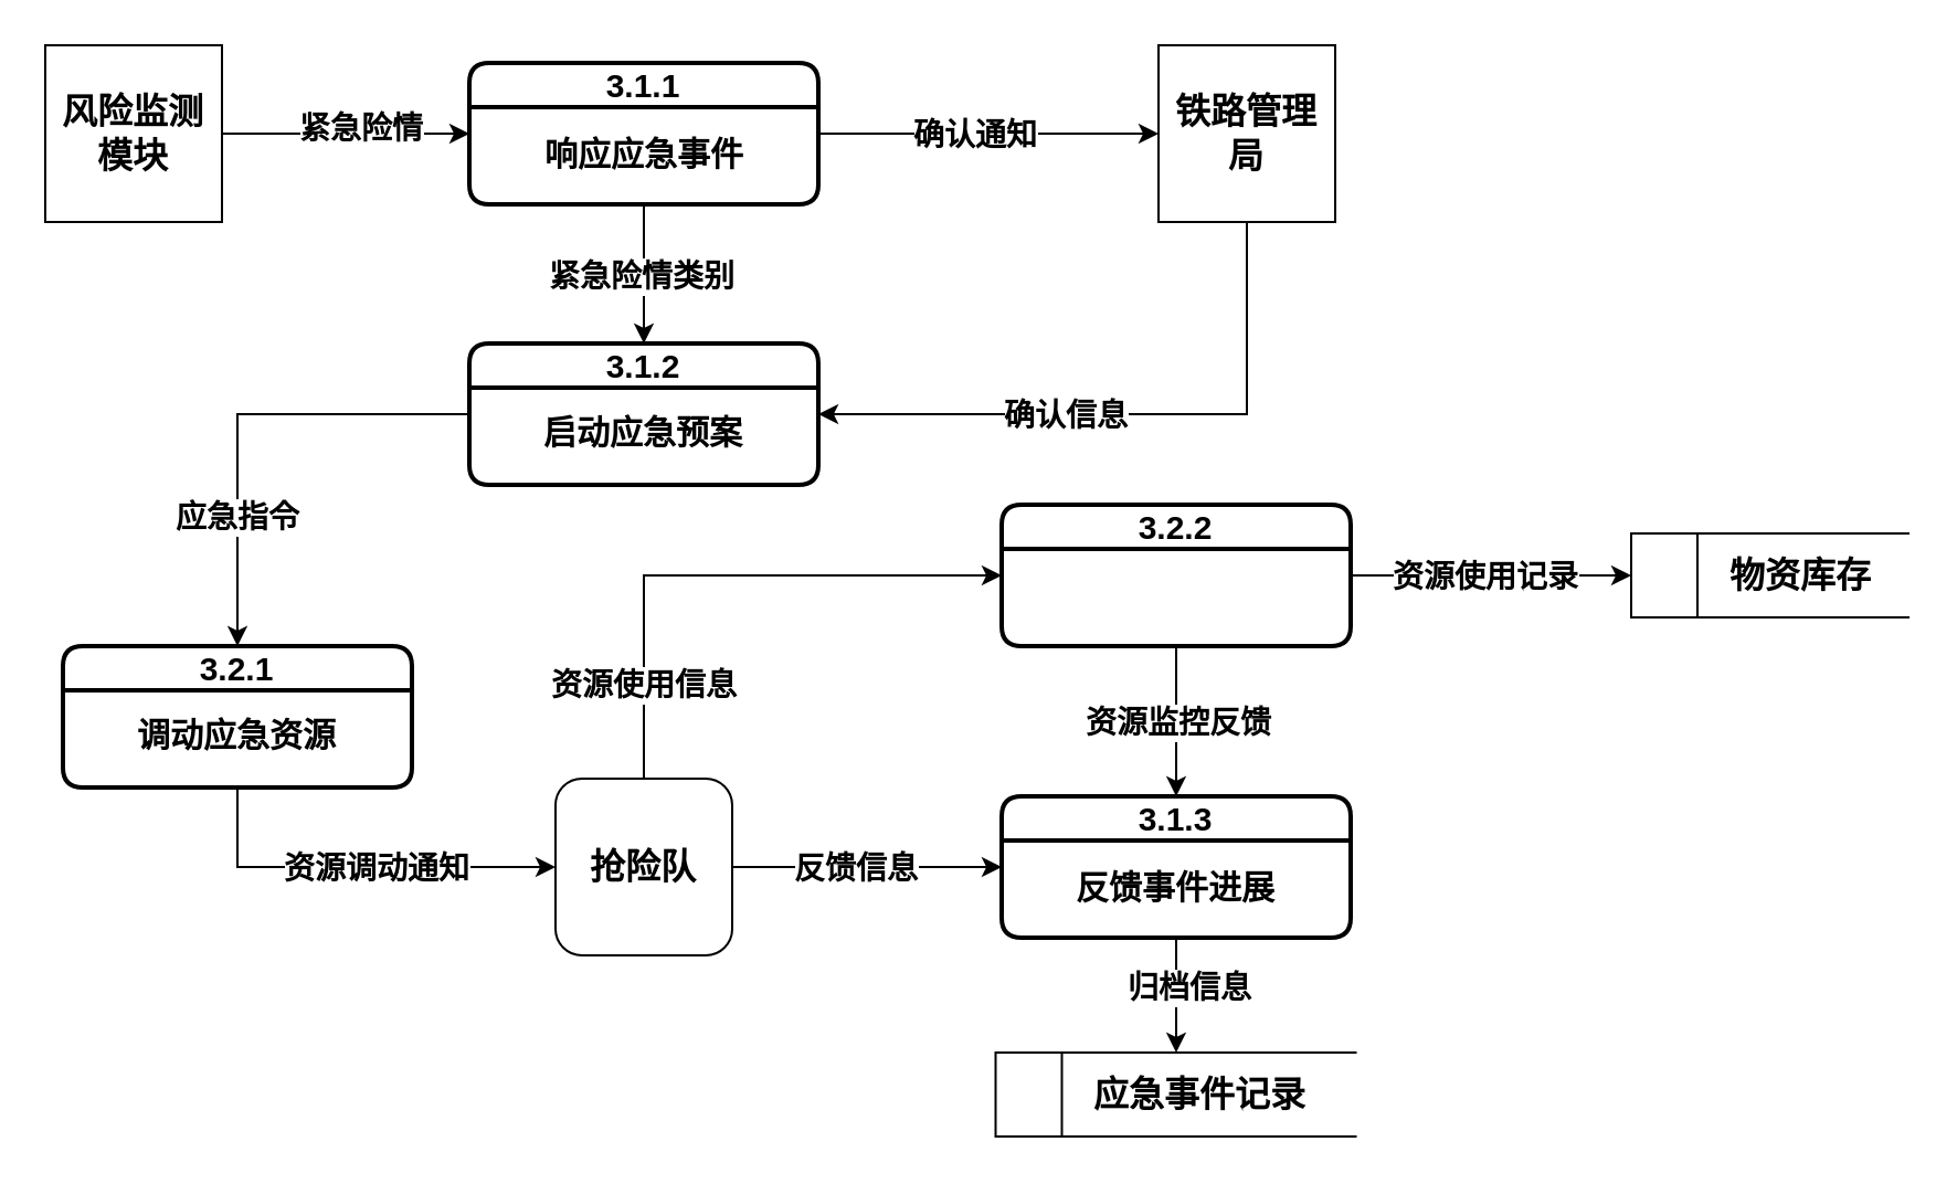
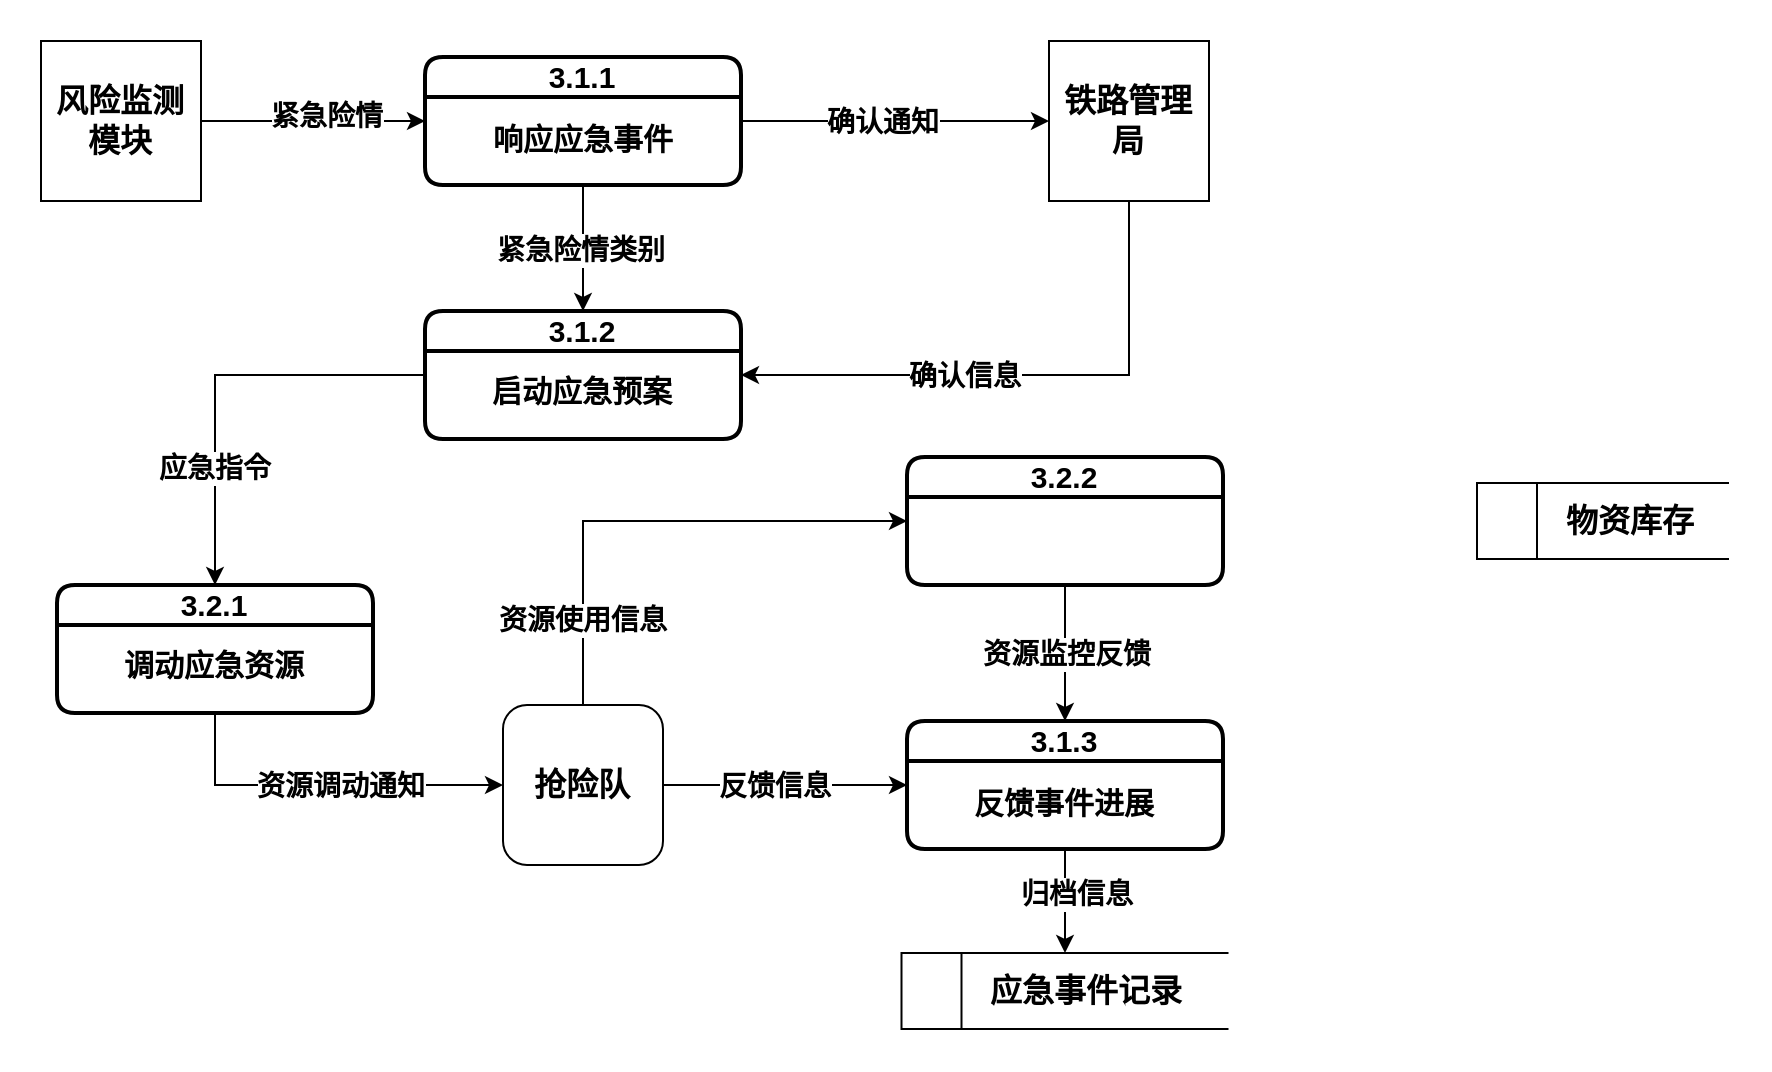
  <mxCell id="0" />
  <mxCell id="1" parent="0" />
  <mxCell id="2" style="edgeStyle=orthogonalEdgeStyle;rounded=0;orthogonalLoop=1;jettySize=auto;html=1;entryX=0;entryY=0.5;entryDx=0;entryDy=0;exitX=1;exitY=0.5;exitDx=0;exitDy=0;" edge="1" parent="1" source="8" target="31"><mxGeometry relative="1" as="geometry" /></mxCell>
  <mxCell id="3" value="&lt;font style=&quot;font-size: 14px;&quot;&gt;&lt;b&gt;确认通知&lt;/b&gt;&lt;/font&gt;" style="edgeLabel;html=1;align=center;verticalAlign=middle;resizable=0;points=[];" vertex="1" connectable="0" parent="2"><mxGeometry x="-0.128" y="2" relative="1" as="geometry"><mxPoint x="3" y="2" as="offset" /></mxGeometry></mxCell>
  <mxCell id="4" style="edgeStyle=orthogonalEdgeStyle;rounded=0;orthogonalLoop=1;jettySize=auto;html=1;exitX=0.5;exitY=1;exitDx=0;exitDy=0;entryX=0.5;entryY=0;entryDx=0;entryDy=0;" edge="1" parent="1" source="6" target="32"><mxGeometry relative="1" as="geometry" /></mxCell>
  <mxCell id="5" value="&lt;font style=&quot;font-size: 14px;&quot;&gt;&lt;b&gt;归档信息&lt;/b&gt;&lt;/font&gt;" style="edgeLabel;html=1;align=center;verticalAlign=middle;resizable=0;points=[];" vertex="1" connectable="0" parent="4"><mxGeometry x="-0.193" relative="1" as="geometry"><mxPoint x="5" y="1" as="offset" /></mxGeometry></mxCell>
  <mxCell id="6" value="3.1.3" style="swimlane;html=1;startSize=20;fontStyle=1;collapsible=0;horizontal=1;swimlaneLine=1;strokeWidth=2;swimlaneFillColor=#ffffff;whiteSpace=wrap;rounded=1;fontSize=15;" vertex="1" parent="1"><mxGeometry x="453" y="360" width="158" height="64" as="geometry" /></mxCell>
  <mxCell id="7" value="反馈事件进展" style="text;html=1;align=center;verticalAlign=middle;whiteSpace=wrap;rounded=0;fontSize=15;fontStyle=1" vertex="1" parent="6"><mxGeometry x="28" y="26" width="102" height="30" as="geometry" /></mxCell>
  <mxCell id="8" value="3.1.1" style="swimlane;html=1;startSize=20;fontStyle=1;collapsible=0;horizontal=1;swimlaneLine=1;strokeWidth=2;swimlaneFillColor=#ffffff;whiteSpace=wrap;rounded=1;fontSize=15;" vertex="1" parent="1"><mxGeometry x="212" y="28" width="158" height="64" as="geometry" /></mxCell>
  <mxCell id="9" value="响应应急事件" style="text;html=1;align=center;verticalAlign=middle;whiteSpace=wrap;rounded=0;fontSize=15;fontStyle=1" vertex="1" parent="8"><mxGeometry x="23.5" y="26" width="111" height="30" as="geometry" /></mxCell>
  <mxCell id="10" style="edgeStyle=orthogonalEdgeStyle;rounded=0;orthogonalLoop=1;jettySize=auto;html=1;exitX=0.5;exitY=1;exitDx=0;exitDy=0;entryX=0.5;entryY=0;entryDx=0;entryDy=0;fontStyle=1" edge="1" parent="1" source="8" target="24"><mxGeometry relative="1" as="geometry"><mxPoint x="106" y="578.25" as="sourcePoint" /></mxGeometry></mxCell>
  <mxCell id="11" value="&lt;b&gt;&lt;font style=&quot;font-size: 14px;&quot;&gt;紧急险情类别&lt;/font&gt;&lt;/b&gt;" style="edgeLabel;html=1;align=center;verticalAlign=middle;resizable=0;points=[];" vertex="1" connectable="0" parent="10"><mxGeometry x="0.009" y="-1" relative="1" as="geometry"><mxPoint x="-1" as="offset" /></mxGeometry></mxCell>
  <mxCell id="12" style="edgeStyle=orthogonalEdgeStyle;rounded=0;orthogonalLoop=1;jettySize=auto;html=1;exitX=1;exitY=0.5;exitDx=0;exitDy=0;entryX=0;entryY=0.5;entryDx=0;entryDy=0;" edge="1" parent="1" source="19" target="8"><mxGeometry relative="1" as="geometry"><mxPoint x="1043" y="489" as="targetPoint" /></mxGeometry></mxCell>
  <mxCell id="13" value="&lt;b&gt;&lt;font style=&quot;font-size: 14px;&quot;&gt;紧急险情&lt;/font&gt;&lt;/b&gt;" style="edgeLabel;html=1;align=center;verticalAlign=middle;resizable=0;points=[];" vertex="1" connectable="0" parent="12"><mxGeometry x="0.148" y="2" relative="1" as="geometry"><mxPoint x="-2" y="-1" as="offset" /></mxGeometry></mxCell>
  <mxCell id="14" style="edgeStyle=orthogonalEdgeStyle;rounded=0;orthogonalLoop=1;jettySize=auto;html=1;entryX=0.5;entryY=0;entryDx=0;entryDy=0;" edge="1" parent="1" source="18" target="6"><mxGeometry relative="1" as="geometry" /></mxCell>
  <mxCell id="15" value="&lt;font style=&quot;font-size: 14px;&quot;&gt;&lt;b&gt;资源监控反馈&lt;/b&gt;&lt;/font&gt;" style="edgeLabel;html=1;align=center;verticalAlign=middle;resizable=0;points=[];" vertex="1" connectable="0" parent="14"><mxGeometry x="-0.003" relative="1" as="geometry"><mxPoint as="offset" /></mxGeometry></mxCell>
- <mxCell id="16" style="edgeStyle=orthogonalEdgeStyle;rounded=0;orthogonalLoop=1;jettySize=auto;html=1;exitX=1;exitY=0.5;exitDx=0;exitDy=0;entryX=0;entryY=0.5;entryDx=0;entryDy=0;" edge="1" parent="1" source="18" target="37"><mxGeometry relative="1" as="geometry" /></mxCell>
- <mxCell id="17" value="&lt;b style=&quot;font-size: 14px;&quot;&gt;资源使用记录&lt;/b&gt;" style="edgeLabel;html=1;align=center;verticalAlign=middle;resizable=0;points=[];" vertex="1" connectable="0" parent="16"><mxGeometry x="-0.292" y="-1" relative="1" as="geometry"><mxPoint x="15" y="-1" as="offset" /></mxGeometry></mxCell>
  <mxCell id="18" value="3.2.2" style="swimlane;html=1;startSize=20;fontStyle=1;collapsible=0;horizontal=1;swimlaneLine=1;strokeWidth=2;swimlaneFillColor=#ffffff;whiteSpace=wrap;rounded=1;fontSize=15;" vertex="1" parent="1"><mxGeometry x="453" y="228" width="158" height="64" as="geometry" /></mxCell>
  <mxCell id="19" value="&lt;b&gt;风险监测模块&lt;/b&gt;" style="rounded=0;whiteSpace=wrap;html=1;fontSize=16;" vertex="1" parent="1"><mxGeometry x="20" y="20" width="80" height="80" as="geometry" /></mxCell>
  <mxCell id="20" style="edgeStyle=orthogonalEdgeStyle;rounded=0;orthogonalLoop=1;jettySize=auto;html=1;exitX=0.5;exitY=1;exitDx=0;exitDy=0;entryX=1;entryY=0.5;entryDx=0;entryDy=0;" edge="1" parent="1" source="31" target="24"><mxGeometry relative="1" as="geometry" /></mxCell>
  <mxCell id="21" value="&lt;b style=&quot;font-size: 14px;&quot;&gt;确认信息&lt;/b&gt;" style="edgeLabel;html=1;align=center;verticalAlign=middle;resizable=0;points=[];" vertex="1" connectable="0" parent="20"><mxGeometry x="-0.009" y="-1" relative="1" as="geometry"><mxPoint x="-31" y="1" as="offset" /></mxGeometry></mxCell>
  <mxCell id="22" style="edgeStyle=orthogonalEdgeStyle;rounded=0;orthogonalLoop=1;jettySize=auto;html=1;exitX=0;exitY=0.5;exitDx=0;exitDy=0;" edge="1" parent="1" source="24" target="35"><mxGeometry relative="1" as="geometry" /></mxCell>
  <mxCell id="23" value="&lt;b&gt;&lt;font style=&quot;font-size: 14px;&quot;&gt;应急指令&lt;/font&gt;&lt;/b&gt;" style="edgeLabel;html=1;align=center;verticalAlign=middle;resizable=0;points=[];" vertex="1" connectable="0" parent="22"><mxGeometry x="0.442" y="-1" relative="1" as="geometry"><mxPoint as="offset" /></mxGeometry></mxCell>
  <mxCell id="24" value="3.1.2" style="swimlane;html=1;startSize=20;fontStyle=1;collapsible=0;horizontal=1;swimlaneLine=1;strokeWidth=2;swimlaneFillColor=#ffffff;whiteSpace=wrap;rounded=1;fontSize=15;" vertex="1" parent="1"><mxGeometry x="212" y="155" width="158" height="64" as="geometry" /></mxCell>
  <mxCell id="25" value="启动应急预案" style="text;html=1;align=center;verticalAlign=middle;whiteSpace=wrap;rounded=0;fontSize=15;fontStyle=1" vertex="1" parent="24"><mxGeometry x="21" y="25" width="116" height="30" as="geometry" /></mxCell>
  <mxCell id="26" style="edgeStyle=orthogonalEdgeStyle;rounded=0;orthogonalLoop=1;jettySize=auto;html=1;exitX=1;exitY=0.5;exitDx=0;exitDy=0;entryX=0;entryY=0.5;entryDx=0;entryDy=0;" edge="1" parent="1" source="30" target="6"><mxGeometry relative="1" as="geometry" /></mxCell>
  <mxCell id="27" value="&lt;font style=&quot;font-size: 14px;&quot;&gt;&lt;b&gt;反馈信息&lt;/b&gt;&lt;/font&gt;" style="edgeLabel;html=1;align=center;verticalAlign=middle;resizable=0;points=[];" vertex="1" connectable="0" parent="26"><mxGeometry x="-0.17" y="-1" relative="1" as="geometry"><mxPoint x="4" y="-1" as="offset" /></mxGeometry></mxCell>
  <mxCell id="28" style="edgeStyle=orthogonalEdgeStyle;rounded=0;orthogonalLoop=1;jettySize=auto;html=1;exitX=0.5;exitY=0;exitDx=0;exitDy=0;entryX=0;entryY=0.5;entryDx=0;entryDy=0;" edge="1" parent="1" source="30" target="18"><mxGeometry relative="1" as="geometry" /></mxCell>
  <mxCell id="29" value="&lt;font style=&quot;font-size: 14px;&quot;&gt;&lt;b&gt;资源使用信息&lt;/b&gt;&lt;/font&gt;" style="edgeLabel;html=1;align=center;verticalAlign=middle;resizable=0;points=[];" vertex="1" connectable="0" parent="28"><mxGeometry x="-0.66" y="1" relative="1" as="geometry"><mxPoint as="offset" /></mxGeometry></mxCell>
  <mxCell id="30" value="&lt;b&gt;抢险队&lt;/b&gt;" style="whiteSpace=wrap;html=1;fontSize=16;rounded=1;" vertex="1" parent="1"><mxGeometry x="251" y="352" width="80" height="80" as="geometry" /></mxCell>
  <mxCell id="31" value="&lt;b&gt;铁路管理局&lt;/b&gt;" style="rounded=0;whiteSpace=wrap;html=1;fontSize=16;" vertex="1" parent="1"><mxGeometry x="524" y="20" width="80" height="80" as="geometry" /></mxCell>
  <mxCell id="32" value="&lt;font style=&quot;font-size: 16px;&quot;&gt;&lt;b&gt;&amp;nbsp; &amp;nbsp; &amp;nbsp; &amp;nbsp; &amp;nbsp;应急事件记录&lt;/b&gt;&lt;/font&gt;" style="html=1;dashed=0;whiteSpace=wrap;shape=mxgraph.dfd.dataStoreID;align=left;spacingLeft=3;points=[[0,0],[0.5,0],[1,0],[0,0.5],[1,0.5],[0,1],[0.5,1],[1,1]];" vertex="1" parent="1"><mxGeometry x="450.25" y="476" width="163.5" height="38" as="geometry" /></mxCell>
  <mxCell id="33" style="edgeStyle=orthogonalEdgeStyle;rounded=0;orthogonalLoop=1;jettySize=auto;html=1;exitX=0.5;exitY=1;exitDx=0;exitDy=0;entryX=0;entryY=0.5;entryDx=0;entryDy=0;" edge="1" parent="1" source="35" target="30"><mxGeometry relative="1" as="geometry" /></mxCell>
  <mxCell id="34" value="&lt;b&gt;&lt;font style=&quot;font-size: 14px;&quot;&gt;资源调动通知&lt;/font&gt;&lt;/b&gt;" style="edgeLabel;html=1;align=center;verticalAlign=middle;resizable=0;points=[];" vertex="1" connectable="0" parent="33"><mxGeometry x="-0.076" y="-2" relative="1" as="geometry"><mxPoint x="15" y="-2" as="offset" /></mxGeometry></mxCell>
  <mxCell id="35" value="3.2.1" style="swimlane;html=1;startSize=20;fontStyle=1;collapsible=0;horizontal=1;swimlaneLine=1;strokeWidth=2;swimlaneFillColor=#ffffff;whiteSpace=wrap;rounded=1;fontSize=15;" vertex="1" parent="1"><mxGeometry x="28" y="292" width="158" height="64" as="geometry" /></mxCell>
  <mxCell id="36" value="调动应急资源" style="text;html=1;align=center;verticalAlign=middle;whiteSpace=wrap;rounded=0;fontSize=15;fontStyle=1" vertex="1" parent="35"><mxGeometry x="21" y="25" width="116" height="30" as="geometry" /></mxCell>
  <mxCell id="37" value="&lt;font style=&quot;font-size: 16px;&quot;&gt;&lt;b&gt;&amp;nbsp; &amp;nbsp; &amp;nbsp; &amp;nbsp; &amp;nbsp;物资库存&lt;/b&gt;&lt;/font&gt;" style="html=1;dashed=0;whiteSpace=wrap;shape=mxgraph.dfd.dataStoreID;align=left;spacingLeft=3;points=[[0,0],[0.5,0],[1,0],[0,0.5],[1,0.5],[0,1],[0.5,1],[1,1]];" vertex="1" parent="1"><mxGeometry x="738" y="241" width="126" height="38" as="geometry" /></mxCell>
